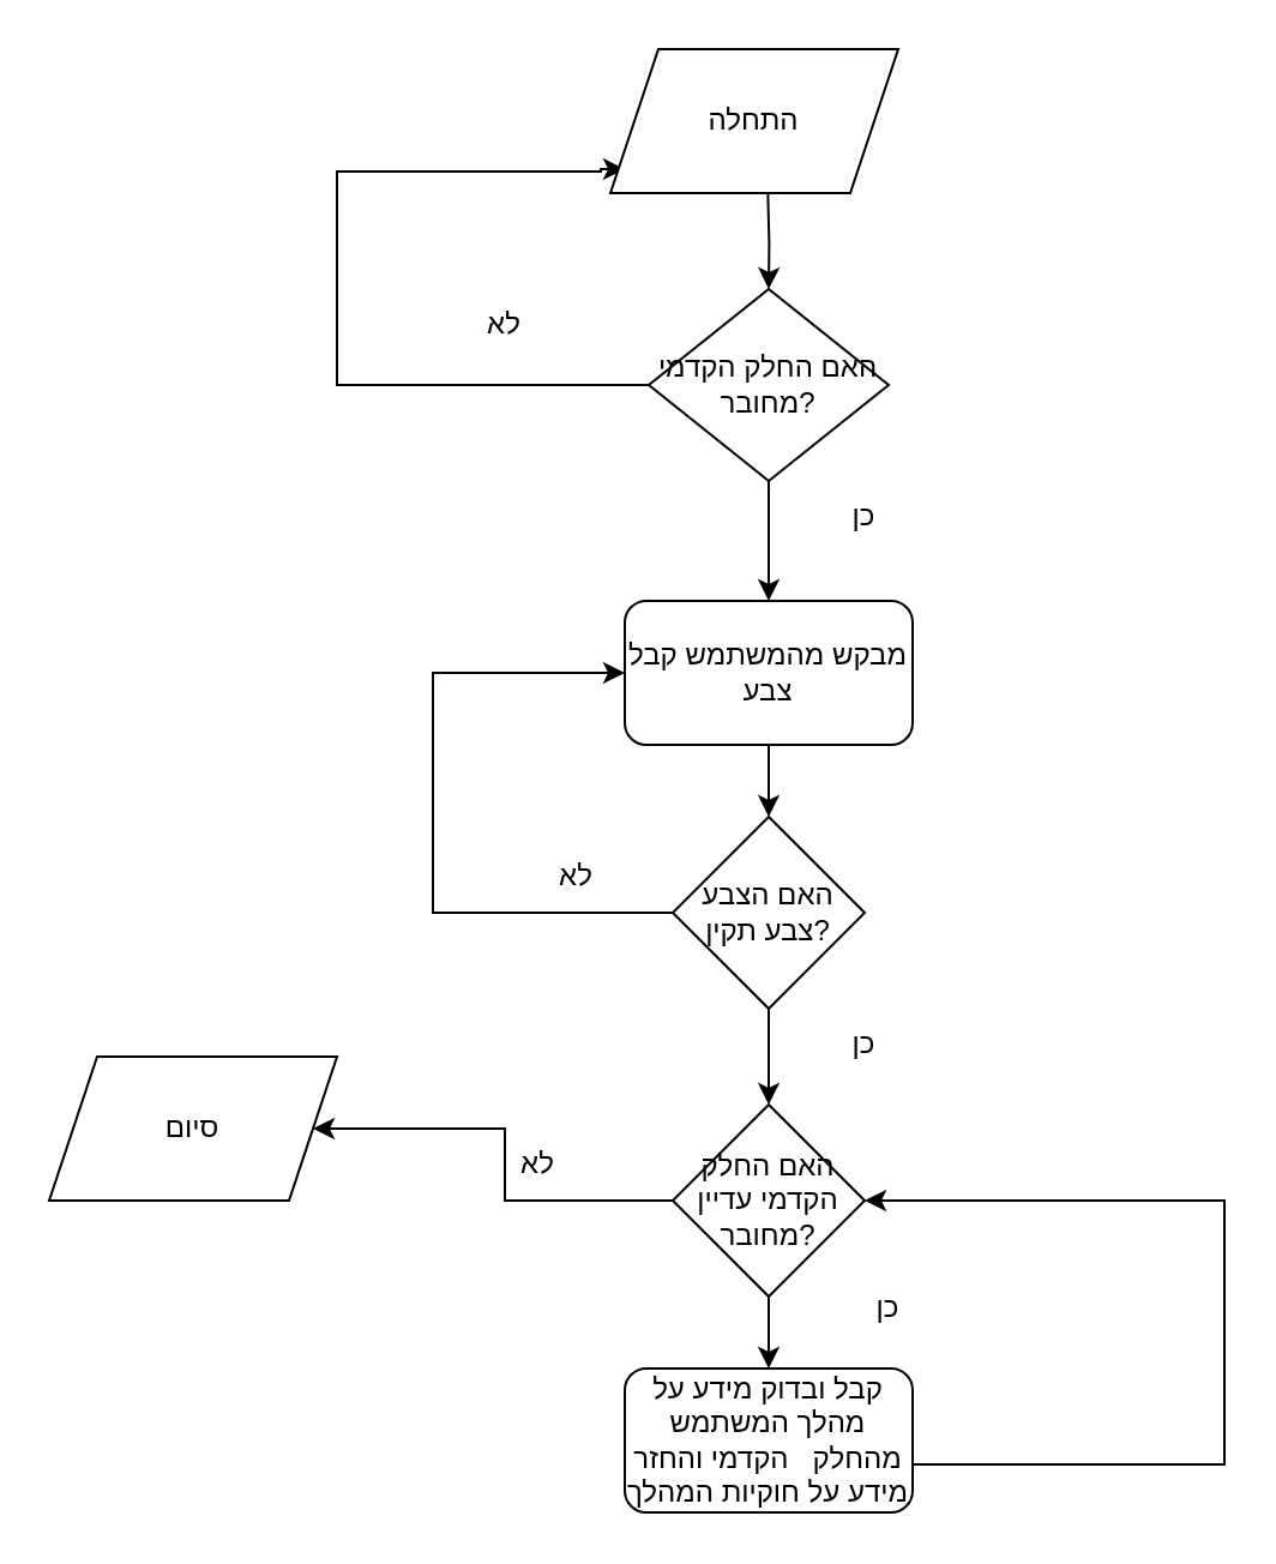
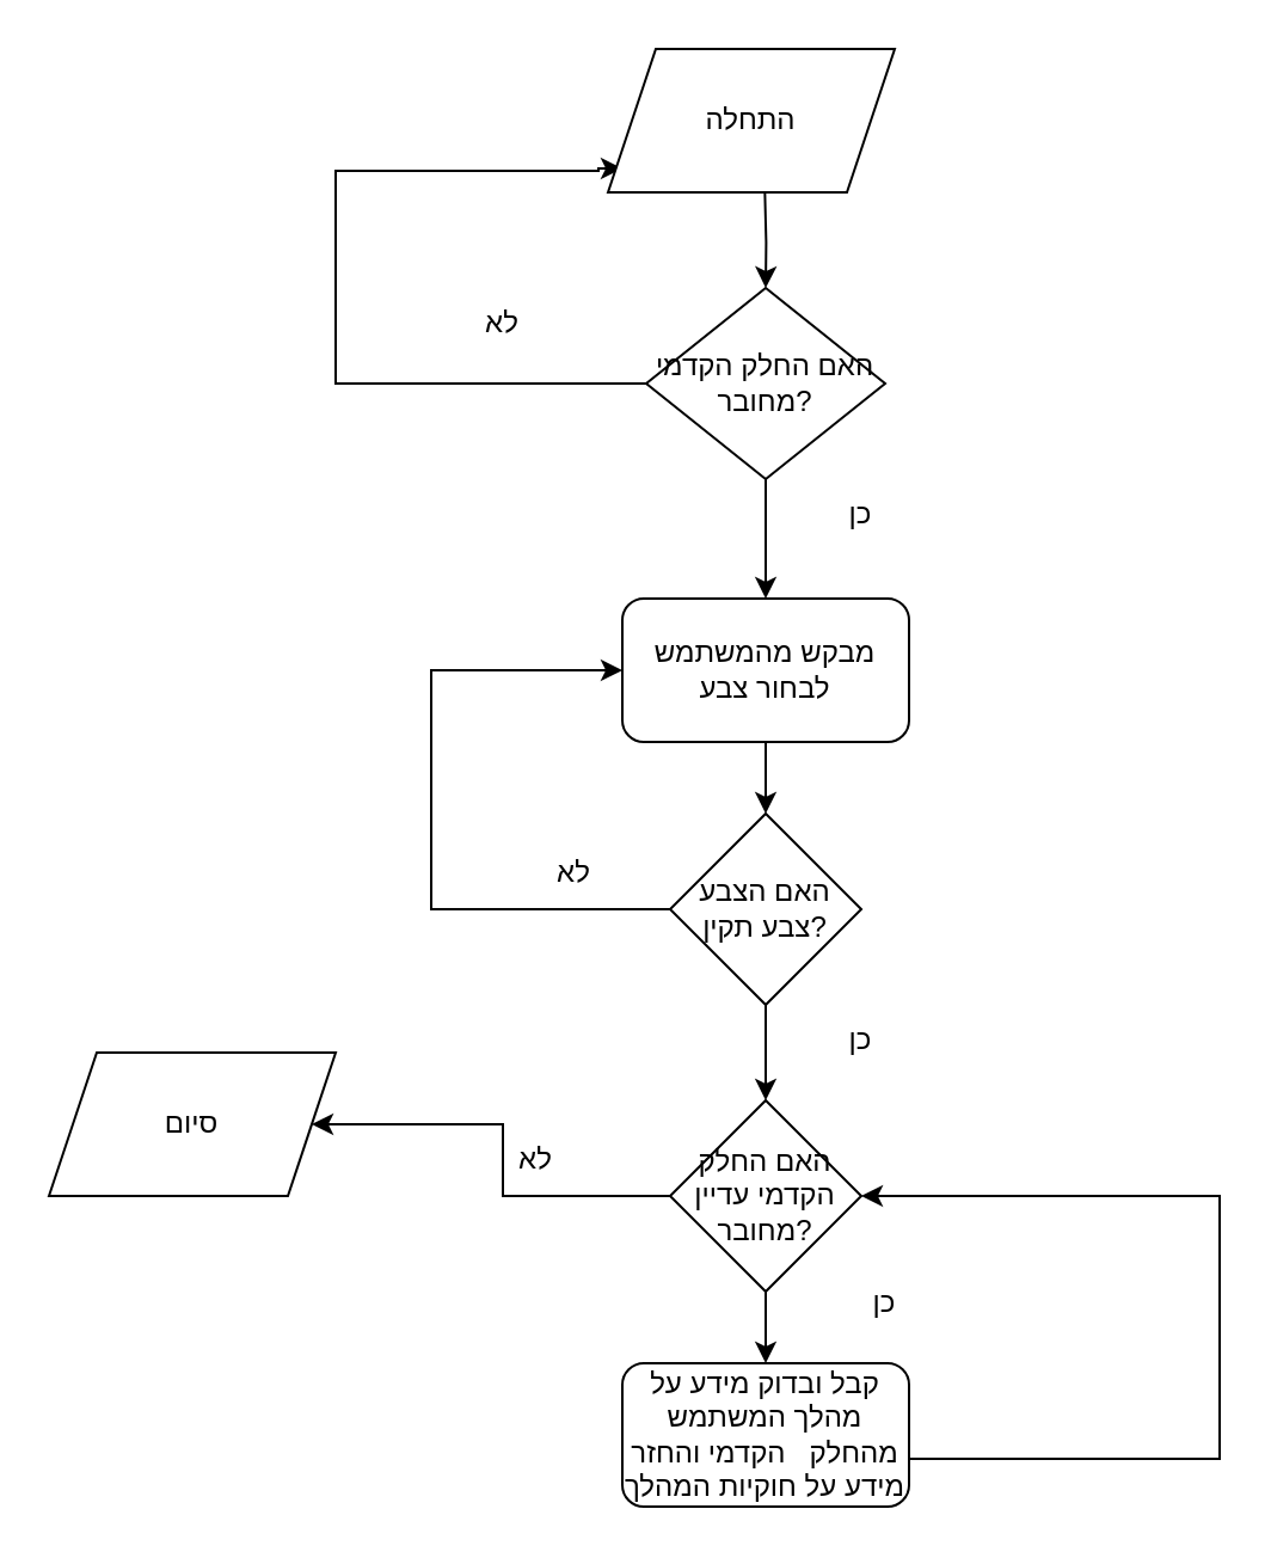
  <mxCell id="0" />
  <mxCell id="1" parent="0" />
  <mxCell id="2" style="edgeStyle=orthogonalEdgeStyle;rounded=0;orthogonalLoop=1;jettySize=auto;html=1;exitX=0.5;exitY=1;exitDx=0;exitDy=0;entryX=0.5;entryY=0;entryDx=0;entryDy=0;" edge="1" parent="1" target="9"><mxGeometry relative="1" as="geometry"><mxPoint x="319.66" y="130" as="targetPoint" /><mxPoint x="319.66" y="80" as="sourcePoint" /></mxGeometry></mxCell>
  <mxCell id="3" style="edgeStyle=orthogonalEdgeStyle;rounded=0;orthogonalLoop=1;jettySize=auto;html=1;exitX=0;exitY=0.5;exitDx=0;exitDy=0;" edge="1" parent="1" source="9"><mxGeometry relative="1" as="geometry"><mxPoint x="260" y="70" as="targetPoint" /><mxPoint x="260" y="171" as="sourcePoint" /><Array as="points"><mxPoint x="140" y="160" /><mxPoint x="140" y="71" /><mxPoint x="250" y="71" /><mxPoint x="250" y="70" /></Array></mxGeometry></mxCell>
  <mxCell id="4" value="לא" style="text;html=1;strokeColor=none;fillColor=none;align=center;verticalAlign=middle;whiteSpace=wrap;rounded=0;" vertex="1" parent="1"><mxGeometry x="180" y="120" width="60" height="30" as="geometry" /></mxCell>
  <mxCell id="5" value="התחלה" style="shape=parallelogram;perimeter=parallelogramPerimeter;whiteSpace=wrap;html=1;fixedSize=1;" vertex="1" parent="1"><mxGeometry x="254" y="20" width="120" height="60" as="geometry" /></mxCell>
  <mxCell id="6" style="edgeStyle=orthogonalEdgeStyle;rounded=0;orthogonalLoop=1;jettySize=auto;html=1;" edge="1" parent="1"><mxGeometry relative="1" as="geometry"><mxPoint x="320" y="250" as="targetPoint" /><mxPoint x="320" y="190" as="sourcePoint" /></mxGeometry></mxCell>
  <mxCell id="7" value="" style="edgeStyle=orthogonalEdgeStyle;rounded=0;orthogonalLoop=1;jettySize=auto;html=1;" edge="1" parent="1" source="8" target="12"><mxGeometry relative="1" as="geometry" /></mxCell>
- <mxCell id="8" value="מבקש מהמשתמש קבל צבע" style="rounded=1;whiteSpace=wrap;html=1;" vertex="1" parent="1"><mxGeometry x="260" y="250" width="120" height="60" as="geometry" /></mxCell>
+ <mxCell id="8" value="מבקש מהמשתמש לבחור צבע" style="rounded=1;whiteSpace=wrap;html=1;" vertex="1" parent="1"><mxGeometry x="260" y="250" width="120" height="60" as="geometry" /></mxCell>
  <mxCell id="9" value="האם החלק הקדמי מחובר?" style="rhombus;whiteSpace=wrap;html=1;" vertex="1" parent="1"><mxGeometry x="270" y="120" width="100" height="80" as="geometry" /></mxCell>
  <mxCell id="10" style="edgeStyle=orthogonalEdgeStyle;rounded=0;orthogonalLoop=1;jettySize=auto;html=1;" edge="1" parent="1" source="12"><mxGeometry relative="1" as="geometry"><mxPoint x="320" y="460" as="targetPoint" /></mxGeometry></mxCell>
  <mxCell id="11" style="edgeStyle=orthogonalEdgeStyle;rounded=0;orthogonalLoop=1;jettySize=auto;html=1;entryX=0;entryY=0.5;entryDx=0;entryDy=0;" edge="1" parent="1" source="12" target="8"><mxGeometry relative="1" as="geometry"><mxPoint x="200" y="280" as="targetPoint" /><Array as="points"><mxPoint x="180" y="380" /><mxPoint x="180" y="280" /></Array></mxGeometry></mxCell>
  <mxCell id="12" value="האם הצבע צבע תקין?" style="rhombus;whiteSpace=wrap;html=1;" vertex="1" parent="1"><mxGeometry x="280" y="340" width="80" height="80" as="geometry" /></mxCell>
  <mxCell id="13" value="לא" style="text;html=1;strokeColor=none;fillColor=none;align=center;verticalAlign=middle;whiteSpace=wrap;rounded=0;" vertex="1" parent="1"><mxGeometry x="210" y="350" width="60" height="30" as="geometry" /></mxCell>
  <mxCell id="14" value="כן" style="text;html=1;strokeColor=none;fillColor=none;align=center;verticalAlign=middle;whiteSpace=wrap;rounded=0;" vertex="1" parent="1"><mxGeometry x="330" y="200" width="60" height="30" as="geometry" /></mxCell>
  <mxCell id="15" value="כן" style="text;html=1;strokeColor=none;fillColor=none;align=center;verticalAlign=middle;whiteSpace=wrap;rounded=0;" vertex="1" parent="1"><mxGeometry x="330" y="420" width="60" height="30" as="geometry" /></mxCell>
  <mxCell id="16" style="edgeStyle=orthogonalEdgeStyle;rounded=0;orthogonalLoop=1;jettySize=auto;html=1;" edge="1" parent="1" source="18" target="19"><mxGeometry relative="1" as="geometry" /></mxCell>
  <mxCell id="17" value="" style="edgeStyle=orthogonalEdgeStyle;rounded=0;orthogonalLoop=1;jettySize=auto;html=1;" edge="1" parent="1" source="18" target="21"><mxGeometry relative="1" as="geometry" /></mxCell>
  <mxCell id="18" value="האם החלק הקדמי עדיין מחובר?" style="rhombus;whiteSpace=wrap;html=1;" vertex="1" parent="1"><mxGeometry x="280" y="460" width="80" height="80" as="geometry" /></mxCell>
  <mxCell id="19" value="סיום" style="shape=parallelogram;perimeter=parallelogramPerimeter;whiteSpace=wrap;html=1;fixedSize=1;" vertex="1" parent="1"><mxGeometry x="20" y="440" width="120" height="60" as="geometry" /></mxCell>
  <mxCell id="20" value="לא" style="text;html=1;strokeColor=none;fillColor=none;align=center;verticalAlign=middle;whiteSpace=wrap;rounded=0;" vertex="1" parent="1"><mxGeometry x="194" y="470" width="60" height="30" as="geometry" /></mxCell>
  <mxCell id="21" value="קבל ובדוק מידע על מהלך המשתמש מהחלק&amp;nbsp; &amp;nbsp;הקדמי והחזר מידע על חוקיות המהלך" style="rounded=1;whiteSpace=wrap;html=1;" vertex="1" parent="1"><mxGeometry x="260" y="570" width="120" height="60" as="geometry" /></mxCell>
  <mxCell id="22" style="edgeStyle=orthogonalEdgeStyle;rounded=0;orthogonalLoop=1;jettySize=auto;html=1;entryX=1;entryY=0.5;entryDx=0;entryDy=0;" edge="1" parent="1" target="18"><mxGeometry relative="1" as="geometry"><mxPoint x="490" y="500" as="targetPoint" /><mxPoint x="380" y="610" as="sourcePoint" /><Array as="points"><mxPoint x="380" y="610" /><mxPoint x="510" y="610" /><mxPoint x="510" y="500" /></Array></mxGeometry></mxCell>
  <mxCell id="23" value="כן" style="text;html=1;strokeColor=none;fillColor=none;align=center;verticalAlign=middle;whiteSpace=wrap;rounded=0;" vertex="1" parent="1"><mxGeometry x="340" y="530" width="60" height="30" as="geometry" /></mxCell>
